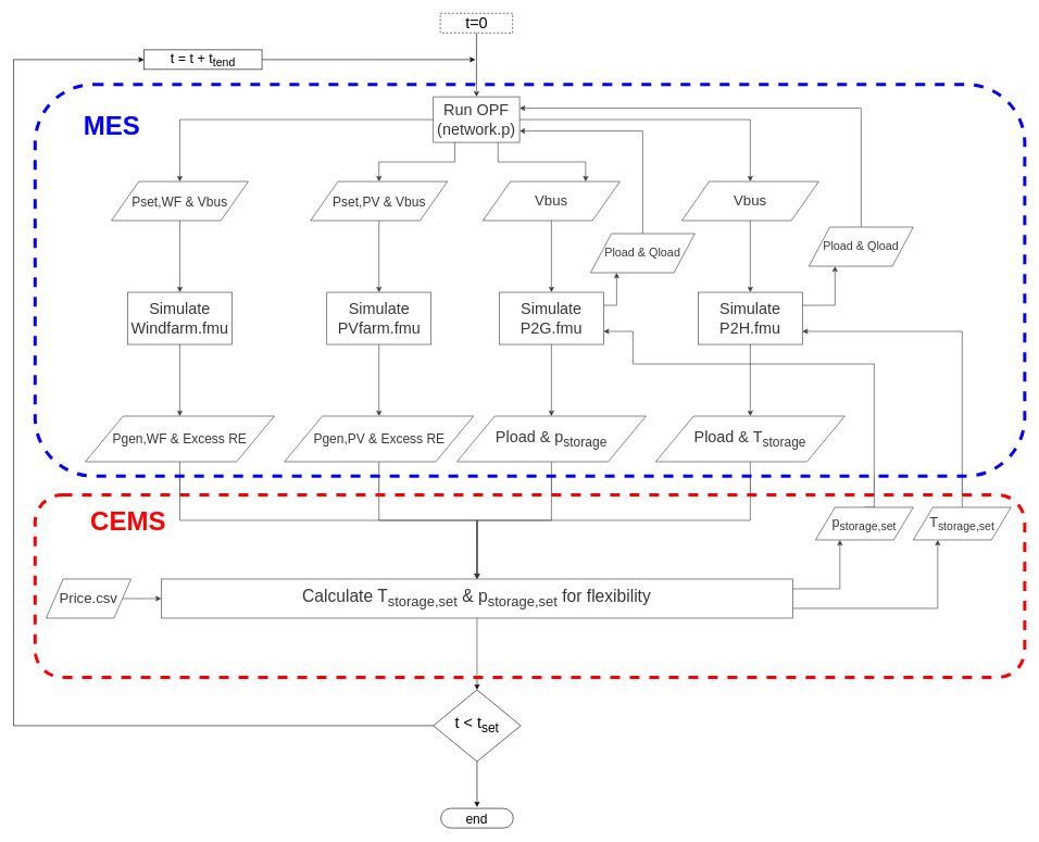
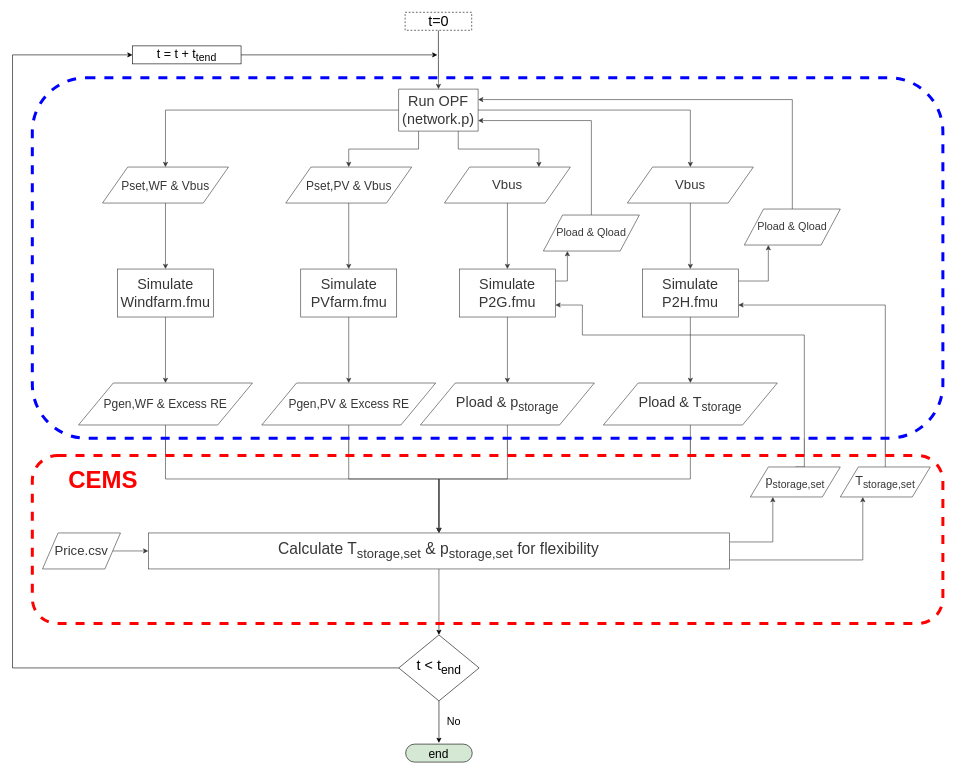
  <mxCell id="0" />
  <mxCell id="1" parent="0" />
  <mxCell id="2" style="edgeStyle=orthogonalEdgeStyle;rounded=0;orthogonalLoop=1;jettySize=auto;html=1;exitX=0;exitY=0.5;exitDx=0;exitDy=0;entryX=0;entryY=0.5;entryDx=0;entryDy=0;labelBackgroundColor=#ffffff;strokeColor=#000000;align=right;" parent="1" source="4" target="6" edge="1"><mxGeometry relative="1" as="geometry"><Array as="points"><mxPoint x="20" y="1113" /><mxPoint x="20" y="91" /></Array></mxGeometry></mxCell>
  <mxCell id="3" value="" style="edgeStyle=orthogonalEdgeStyle;rounded=0;orthogonalLoop=1;jettySize=auto;html=1;labelBackgroundColor=#ffffff;strokeColor=#000000;align=right;" parent="1" source="4" edge="1"><mxGeometry relative="1" as="geometry"><mxPoint x="730.87" y="1238" as="targetPoint" /></mxGeometry></mxCell>
- <mxCell id="4" value="&lt;font style=&quot;font-size: 24px&quot;&gt;t &amp;lt; t&lt;sub&gt;set&lt;/sub&gt;&lt;/font&gt;" style="rhombus;whiteSpace=wrap;html=1;shadow=0;fontFamily=Helvetica;fontSize=12;align=center;strokeWidth=1;spacing=6;spacingTop=-4;" parent="1" vertex="1"><mxGeometry x="663.87" y="1058" width="134" height="110" as="geometry" /></mxCell>
+ <mxCell id="4" value="&lt;font style=&quot;font-size: 24px&quot;&gt;t &amp;lt; t&lt;sub&gt;end&lt;/sub&gt;&lt;/font&gt;" style="rhombus;whiteSpace=wrap;html=1;shadow=0;fontFamily=Helvetica;fontSize=12;align=center;strokeWidth=1;spacing=6;spacingTop=-4;" parent="1" vertex="1"><mxGeometry x="663.87" y="1058" width="134" height="110" as="geometry" /></mxCell>
  <mxCell id="5" style="edgeStyle=orthogonalEdgeStyle;rounded=0;orthogonalLoop=1;jettySize=auto;html=1;exitX=1;exitY=0.5;exitDx=0;exitDy=0;" parent="1" source="6" edge="1"><mxGeometry relative="1" as="geometry"><mxPoint x="728.2" y="91" as="targetPoint" /></mxGeometry></mxCell>
  <mxCell id="6" value="&lt;font style=&quot;font-size: 21px&quot;&gt;t = t + t&lt;sub&gt;tend&lt;/sub&gt;&lt;/font&gt;" style="rounded=0;whiteSpace=wrap;html=1;" parent="1" vertex="1"><mxGeometry x="220" y="76" width="181" height="30" as="geometry" /></mxCell>
  <mxCell id="7" style="edgeStyle=orthogonalEdgeStyle;rounded=0;orthogonalLoop=1;jettySize=auto;html=1;exitX=0.5;exitY=1;exitDx=0;exitDy=0;entryX=0.5;entryY=0;entryDx=0;entryDy=0;labelBackgroundColor=#ffffff;strokeColor=#000000;align=right;" parent="1" source="8" target="45" edge="1"><mxGeometry relative="1" as="geometry" /></mxCell>
  <mxCell id="8" value="&lt;font style=&quot;font-size: 20px&quot;&gt;Pset,WF &amp;amp; Vbus&lt;/font&gt;" style="shape=parallelogram;perimeter=parallelogramPerimeter;whiteSpace=wrap;html=1;" parent="1" vertex="1"><mxGeometry x="170" y="278" width="210" height="60" as="geometry" /></mxCell>
  <mxCell id="9" style="edgeStyle=orthogonalEdgeStyle;rounded=0;orthogonalLoop=1;jettySize=auto;html=1;exitX=0.5;exitY=1;exitDx=0;exitDy=0;entryX=0.5;entryY=0;entryDx=0;entryDy=0;labelBackgroundColor=#ffffff;strokeColor=#000000;align=right;" parent="1" source="10" target="53" edge="1"><mxGeometry relative="1" as="geometry" /></mxCell>
  <mxCell id="10" value="&lt;font style=&quot;font-size: 20px&quot;&gt;Pset,PV &amp;amp; Vbus&lt;/font&gt;" style="shape=parallelogram;perimeter=parallelogramPerimeter;whiteSpace=wrap;html=1;" parent="1" vertex="1"><mxGeometry x="475.5" y="278" width="210" height="60" as="geometry" /></mxCell>
  <mxCell id="11" style="edgeStyle=orthogonalEdgeStyle;rounded=0;orthogonalLoop=1;jettySize=auto;html=1;exitX=0.5;exitY=0;exitDx=0;exitDy=0;entryX=1;entryY=0.75;entryDx=0;entryDy=0;labelBackgroundColor=#ffffff;strokeColor=#000000;align=right;" parent="1" source="12" target="17" edge="1"><mxGeometry relative="1" as="geometry" /></mxCell>
  <mxCell id="12" value="&lt;font style=&quot;font-size: 18px&quot;&gt;Pload &amp;amp; Qload&lt;/font&gt;" style="shape=parallelogram;perimeter=parallelogramPerimeter;whiteSpace=wrap;html=1;" parent="1" vertex="1"><mxGeometry x="905" y="358" width="160" height="60" as="geometry" /></mxCell>
  <mxCell id="13" style="edgeStyle=orthogonalEdgeStyle;rounded=0;orthogonalLoop=1;jettySize=auto;html=1;exitX=0;exitY=0.5;exitDx=0;exitDy=0;labelBackgroundColor=#ffffff;strokeColor=#000000;align=right;" parent="1" source="17" target="8" edge="1"><mxGeometry relative="1" as="geometry" /></mxCell>
  <mxCell id="14" style="edgeStyle=orthogonalEdgeStyle;rounded=0;orthogonalLoop=1;jettySize=auto;html=1;exitX=0.25;exitY=1;exitDx=0;exitDy=0;entryX=0.5;entryY=0;entryDx=0;entryDy=0;labelBackgroundColor=#ffffff;strokeColor=#000000;align=right;" parent="1" source="17" target="10" edge="1"><mxGeometry relative="1" as="geometry" /></mxCell>
  <mxCell id="15" style="edgeStyle=orthogonalEdgeStyle;rounded=0;orthogonalLoop=1;jettySize=auto;html=1;exitX=0.75;exitY=1;exitDx=0;exitDy=0;entryX=0.75;entryY=0;entryDx=0;entryDy=0;labelBackgroundColor=#ffffff;strokeColor=#000000;align=right;" parent="1" source="17" target="21" edge="1"><mxGeometry relative="1" as="geometry" /></mxCell>
  <mxCell id="16" style="edgeStyle=orthogonalEdgeStyle;rounded=0;orthogonalLoop=1;jettySize=auto;html=1;exitX=1;exitY=0.5;exitDx=0;exitDy=0;entryX=0.5;entryY=0;entryDx=0;entryDy=0;labelBackgroundColor=#ffffff;strokeColor=#000000;align=right;" parent="1" source="17" target="23" edge="1"><mxGeometry relative="1" as="geometry" /></mxCell>
  <mxCell id="17" value="&lt;font style=&quot;font-size: 24px&quot;&gt;Run OPF&lt;br&gt;(network.p)&lt;/font&gt;" style="rounded=0;whiteSpace=wrap;html=1;" parent="1" vertex="1"><mxGeometry x="663.875" y="148" width="132.25" height="70" as="geometry" /></mxCell>
  <mxCell id="18" value="" style="edgeStyle=orthogonalEdgeStyle;rounded=0;orthogonalLoop=1;jettySize=auto;html=1;labelBackgroundColor=#ffffff;strokeColor=#000000;align=right;" parent="1" source="19" target="17" edge="1"><mxGeometry relative="1" as="geometry" /></mxCell>
  <mxCell id="19" value="&lt;font style=&quot;font-size: 24px&quot;&gt;t=0&lt;/font&gt;" style="rounded=0;whiteSpace=wrap;html=1;dashed=1;" parent="1" vertex="1"><mxGeometry x="674.5" y="20" width="111" height="30" as="geometry" /></mxCell>
  <mxCell id="20" style="edgeStyle=orthogonalEdgeStyle;rounded=0;orthogonalLoop=1;jettySize=auto;html=1;exitX=0.5;exitY=1;exitDx=0;exitDy=0;entryX=0.5;entryY=0;entryDx=0;entryDy=0;labelBackgroundColor=#ffffff;strokeColor=#000000;align=right;" parent="1" source="21" target="51" edge="1"><mxGeometry relative="1" as="geometry" /></mxCell>
  <mxCell id="21" value="&lt;font style=&quot;font-size: 22px&quot;&gt;Vbus&lt;/font&gt;" style="shape=parallelogram;perimeter=parallelogramPerimeter;whiteSpace=wrap;html=1;" parent="1" vertex="1"><mxGeometry x="740" y="278" width="210" height="60" as="geometry" /></mxCell>
  <mxCell id="22" style="edgeStyle=orthogonalEdgeStyle;rounded=0;orthogonalLoop=1;jettySize=auto;html=1;exitX=0.5;exitY=1;exitDx=0;exitDy=0;entryX=0.5;entryY=0;entryDx=0;entryDy=0;labelBackgroundColor=#ffffff;strokeColor=#000000;align=right;" parent="1" source="23" target="48" edge="1"><mxGeometry relative="1" as="geometry" /></mxCell>
  <mxCell id="23" value="&lt;font style=&quot;font-size: 22px&quot;&gt;Vbus&lt;/font&gt;" style="shape=parallelogram;perimeter=parallelogramPerimeter;whiteSpace=wrap;html=1;" parent="1" vertex="1"><mxGeometry x="1045" y="278" width="210" height="60" as="geometry" /></mxCell>
  <mxCell id="24" style="edgeStyle=orthogonalEdgeStyle;rounded=0;orthogonalLoop=1;jettySize=auto;html=1;exitX=0.5;exitY=0;exitDx=0;exitDy=0;entryX=1;entryY=0.25;entryDx=0;entryDy=0;labelBackgroundColor=#ffffff;strokeColor=#000000;align=right;" parent="1" source="25" target="17" edge="1"><mxGeometry relative="1" as="geometry" /></mxCell>
  <mxCell id="25" value="&lt;font style=&quot;font-size: 18px&quot;&gt;Pload &amp;amp; Qload&lt;/font&gt;" style="shape=parallelogram;perimeter=parallelogramPerimeter;whiteSpace=wrap;html=1;" parent="1" vertex="1"><mxGeometry x="1240" y="348" width="160" height="60" as="geometry" /></mxCell>
  <mxCell id="26" style="edgeStyle=orthogonalEdgeStyle;rounded=0;orthogonalLoop=1;jettySize=auto;html=1;exitX=0.5;exitY=1;exitDx=0;exitDy=0;entryX=0.5;entryY=0;entryDx=0;entryDy=0;labelBackgroundColor=#ffffff;strokeColor=#000000;align=right;" parent="1" source="27" target="37" edge="1"><mxGeometry relative="1" as="geometry" /></mxCell>
  <mxCell id="27" value="&lt;div&gt;&lt;font style=&quot;font-size: 20px&quot;&gt;Pgen,WF &amp;amp; Excess RE&lt;/font&gt;&lt;/div&gt;" style="shape=parallelogram;perimeter=parallelogramPerimeter;whiteSpace=wrap;html=1;align=center;" parent="1" vertex="1"><mxGeometry x="130" y="638" width="290" height="70" as="geometry" /></mxCell>
  <mxCell id="28" style="edgeStyle=orthogonalEdgeStyle;rounded=0;orthogonalLoop=1;jettySize=auto;html=1;exitX=0.5;exitY=1;exitDx=0;exitDy=0;entryX=0.5;entryY=0;entryDx=0;entryDy=0;labelBackgroundColor=#ffffff;strokeColor=#000000;align=right;" parent="1" source="29" target="37" edge="1"><mxGeometry relative="1" as="geometry" /></mxCell>
  <mxCell id="29" value="&lt;font style=&quot;font-size: 20px&quot;&gt;Pgen,PV &amp;amp; Excess RE&lt;/font&gt;" style="shape=parallelogram;perimeter=parallelogramPerimeter;whiteSpace=wrap;html=1;" parent="1" vertex="1"><mxGeometry x="435.5" y="638" width="290" height="70" as="geometry" /></mxCell>
  <mxCell id="30" style="edgeStyle=orthogonalEdgeStyle;rounded=0;orthogonalLoop=1;jettySize=auto;html=1;exitX=0.5;exitY=1;exitDx=0;exitDy=0;entryX=0.5;entryY=0;entryDx=0;entryDy=0;labelBackgroundColor=#ffffff;strokeColor=#000000;align=right;" parent="1" source="31" target="37" edge="1"><mxGeometry relative="1" as="geometry" /></mxCell>
  <mxCell id="31" value="&lt;font style=&quot;font-size: 24px&quot;&gt;Pload &amp;amp; p&lt;sub&gt;storage&lt;/sub&gt;&lt;/font&gt;" style="shape=parallelogram;perimeter=parallelogramPerimeter;whiteSpace=wrap;html=1;" parent="1" vertex="1"><mxGeometry x="700" y="638" width="290" height="70" as="geometry" /></mxCell>
  <mxCell id="32" style="edgeStyle=orthogonalEdgeStyle;rounded=0;orthogonalLoop=1;jettySize=auto;html=1;exitX=0.5;exitY=1;exitDx=0;exitDy=0;entryX=0.5;entryY=0;entryDx=0;entryDy=0;labelBackgroundColor=#ffffff;strokeColor=#000000;align=right;" parent="1" source="33" target="37" edge="1"><mxGeometry relative="1" as="geometry" /></mxCell>
  <mxCell id="33" value="&lt;font style=&quot;font-size: 24px&quot;&gt;Pload &amp;amp; T&lt;sub&gt;storage&lt;/sub&gt;&lt;/font&gt;" style="shape=parallelogram;perimeter=parallelogramPerimeter;whiteSpace=wrap;html=1;" parent="1" vertex="1"><mxGeometry x="1005" y="638" width="290" height="70" as="geometry" /></mxCell>
  <mxCell id="34" style="edgeStyle=orthogonalEdgeStyle;rounded=0;orthogonalLoop=1;jettySize=auto;html=1;exitX=1;exitY=0.25;exitDx=0;exitDy=0;entryX=0.25;entryY=1;entryDx=0;entryDy=0;labelBackgroundColor=#ffffff;strokeColor=#000000;align=right;" parent="1" source="37" target="41" edge="1"><mxGeometry relative="1" as="geometry" /></mxCell>
  <mxCell id="35" style="edgeStyle=orthogonalEdgeStyle;rounded=0;orthogonalLoop=1;jettySize=auto;html=1;exitX=1;exitY=0.75;exitDx=0;exitDy=0;entryX=0.25;entryY=1;entryDx=0;entryDy=0;labelBackgroundColor=#ffffff;strokeColor=#000000;align=right;" parent="1" source="37" target="39" edge="1"><mxGeometry relative="1" as="geometry" /></mxCell>
  <mxCell id="36" style="edgeStyle=orthogonalEdgeStyle;rounded=0;orthogonalLoop=1;jettySize=auto;html=1;exitX=0.5;exitY=1;exitDx=0;exitDy=0;entryX=0.5;entryY=0;entryDx=0;entryDy=0;labelBackgroundColor=#ffffff;strokeColor=#000000;align=right;" parent="1" source="37" target="4" edge="1"><mxGeometry relative="1" as="geometry" /></mxCell>
  <mxCell id="37" value="&lt;font style=&quot;font-size: 26px&quot;&gt;Calculate T&lt;sub&gt;storage,set&lt;/sub&gt; &amp;amp; p&lt;sub&gt;storage,set&lt;/sub&gt; for flexibility&lt;/font&gt;" style="rounded=0;whiteSpace=wrap;html=1;spacing=4;" parent="1" vertex="1"><mxGeometry x="246.37" y="888" width="969" height="60" as="geometry" /></mxCell>
  <mxCell id="38" style="edgeStyle=orthogonalEdgeStyle;rounded=0;orthogonalLoop=1;jettySize=auto;html=1;exitX=0.5;exitY=0;exitDx=0;exitDy=0;entryX=1;entryY=0.75;entryDx=0;entryDy=0;labelBackgroundColor=#ffffff;strokeColor=#000000;align=right;" parent="1" source="39" target="48" edge="1"><mxGeometry relative="1" as="geometry" /></mxCell>
  <mxCell id="39" value="&lt;font style=&quot;font-size: 21px&quot;&gt;T&lt;sub&gt;storage,set&lt;/sub&gt;&lt;/font&gt;" style="shape=parallelogram;perimeter=parallelogramPerimeter;whiteSpace=wrap;html=1;" parent="1" vertex="1"><mxGeometry x="1400" y="778" width="150" height="50" as="geometry" /></mxCell>
  <mxCell id="40" style="edgeStyle=orthogonalEdgeStyle;rounded=0;orthogonalLoop=1;jettySize=auto;html=1;exitX=0.5;exitY=0;exitDx=0;exitDy=0;entryX=1;entryY=0.75;entryDx=0;entryDy=0;labelBackgroundColor=#ffffff;strokeColor=#000000;align=right;" parent="1" source="41" target="51" edge="1"><mxGeometry relative="1" as="geometry"><Array as="points"><mxPoint x="1340" y="778" /><mxPoint x="1340" y="558" /><mxPoint x="970" y="558" /><mxPoint x="970" y="508" /></Array></mxGeometry></mxCell>
  <mxCell id="41" value="&lt;font style=&quot;font-size: 21px&quot;&gt;p&lt;sub&gt;storage,set&lt;/sub&gt;&lt;/font&gt;" style="shape=parallelogram;perimeter=parallelogramPerimeter;whiteSpace=wrap;html=1;" parent="1" vertex="1"><mxGeometry x="1250" y="778" width="150" height="50" as="geometry" /></mxCell>
  <mxCell id="42" value="" style="edgeStyle=orthogonalEdgeStyle;rounded=0;orthogonalLoop=1;jettySize=auto;html=1;labelBackgroundColor=#ffffff;strokeColor=#000000;align=right;fontColor=#000000;" parent="1" source="43" target="37" edge="1"><mxGeometry relative="1" as="geometry" /></mxCell>
  <mxCell id="43" value="&lt;font style=&quot;font-size: 22px&quot;&gt;Price.csv&lt;/font&gt;" style="shape=parallelogram;perimeter=parallelogramPerimeter;whiteSpace=wrap;html=1;" parent="1" vertex="1"><mxGeometry x="70" y="888" width="130" height="60" as="geometry" /></mxCell>
  <mxCell id="44" style="edgeStyle=orthogonalEdgeStyle;rounded=0;orthogonalLoop=1;jettySize=auto;html=1;exitX=0.5;exitY=1;exitDx=0;exitDy=0;entryX=0.5;entryY=0;entryDx=0;entryDy=0;labelBackgroundColor=#ffffff;strokeColor=#000000;align=right;" parent="1" source="45" target="27" edge="1"><mxGeometry relative="1" as="geometry" /></mxCell>
  <mxCell id="45" value="&lt;font style=&quot;font-size: 24px&quot;&gt;Simulate Windfarm.fmu&lt;/font&gt;" style="rounded=0;whiteSpace=wrap;html=1;aspect=fixed;" parent="1" vertex="1"><mxGeometry x="195" y="448" width="160" height="80" as="geometry" /></mxCell>
  <mxCell id="46" style="edgeStyle=orthogonalEdgeStyle;rounded=0;orthogonalLoop=1;jettySize=auto;html=1;exitX=1;exitY=0.25;exitDx=0;exitDy=0;entryX=0.25;entryY=1;entryDx=0;entryDy=0;labelBackgroundColor=#ffffff;strokeColor=#000000;align=right;" parent="1" source="48" target="25" edge="1"><mxGeometry relative="1" as="geometry" /></mxCell>
  <mxCell id="47" style="edgeStyle=orthogonalEdgeStyle;rounded=0;orthogonalLoop=1;jettySize=auto;html=1;exitX=0.5;exitY=1;exitDx=0;exitDy=0;labelBackgroundColor=#ffffff;strokeColor=#000000;align=right;" parent="1" source="48" target="33" edge="1"><mxGeometry relative="1" as="geometry" /></mxCell>
  <mxCell id="48" value="&lt;font style=&quot;font-size: 24px&quot;&gt;Simulate P2H.fmu&lt;/font&gt;" style="rounded=0;whiteSpace=wrap;html=1;aspect=fixed;" parent="1" vertex="1"><mxGeometry x="1070" y="448" width="160" height="80" as="geometry" /></mxCell>
  <mxCell id="49" style="edgeStyle=orthogonalEdgeStyle;rounded=0;orthogonalLoop=1;jettySize=auto;html=1;exitX=1;exitY=0.25;exitDx=0;exitDy=0;entryX=0.25;entryY=1;entryDx=0;entryDy=0;labelBackgroundColor=#ffffff;strokeColor=#000000;align=right;" parent="1" source="51" target="12" edge="1"><mxGeometry relative="1" as="geometry" /></mxCell>
  <mxCell id="50" style="edgeStyle=orthogonalEdgeStyle;rounded=0;orthogonalLoop=1;jettySize=auto;html=1;exitX=0.5;exitY=1;exitDx=0;exitDy=0;entryX=0.5;entryY=0;entryDx=0;entryDy=0;labelBackgroundColor=#ffffff;strokeColor=#000000;align=right;" parent="1" source="51" target="31" edge="1"><mxGeometry relative="1" as="geometry" /></mxCell>
  <mxCell id="51" value="&lt;font style=&quot;font-size: 24px&quot;&gt;Simulate P2G.fmu&lt;/font&gt;" style="rounded=0;whiteSpace=wrap;html=1;aspect=fixed;" parent="1" vertex="1"><mxGeometry x="765" y="448" width="160" height="80" as="geometry" /></mxCell>
  <mxCell id="52" style="edgeStyle=orthogonalEdgeStyle;rounded=0;orthogonalLoop=1;jettySize=auto;html=1;exitX=0.5;exitY=1;exitDx=0;exitDy=0;entryX=0.5;entryY=0;entryDx=0;entryDy=0;labelBackgroundColor=#ffffff;strokeColor=#000000;align=right;" parent="1" source="53" target="29" edge="1"><mxGeometry relative="1" as="geometry" /></mxCell>
  <mxCell id="53" value="&lt;font style=&quot;font-size: 24px&quot;&gt;Simulate PVfarm.fmu&lt;/font&gt;" style="rounded=0;whiteSpace=wrap;html=1;aspect=fixed;" parent="1" vertex="1"><mxGeometry x="500.5" y="448" width="160" height="80" as="geometry" /></mxCell>
+ <mxCell id="54" value="&lt;font style=&quot;font-size: 18px&quot;&gt;No&lt;/font&gt;" style="text;html=1;strokeColor=none;fillColor=none;align=center;verticalAlign=middle;whiteSpace=wrap;rounded=0;" parent="1" vertex="1"><mxGeometry x="725.5" y="1187" width="60" height="30" as="geometry" /></mxCell>
  <mxCell id="55" value="" style="rounded=1;whiteSpace=wrap;html=1;fillOpacity=21;strokeOpacity=100;dashed=1;strokeWidth=5;overflow=hidden;strokeColor=#FF0000;" parent="1" vertex="1"><mxGeometry x="53" y="759" width="1518" height="280" as="geometry" /></mxCell>
- <mxCell id="56" value="&lt;font color=&quot;#ff0000&quot; size=&quot;1&quot;&gt;&lt;b style=&quot;font-size: 40px&quot;&gt;CEMS&lt;/b&gt;&lt;/font&gt;" style="text;html=1;strokeColor=none;fillColor=none;align=center;verticalAlign=middle;whiteSpace=wrap;rounded=0;" parent="1" vertex="1"><mxGeometry x="121.37" y="768" width="150" height="60" as="geometry" /></mxCell>
+ <mxCell id="56" value="&lt;font color=&quot;#ff0000&quot; size=&quot;1&quot;&gt;&lt;b style=&quot;font-size: 40px&quot;&gt;CEMS&lt;/b&gt;&lt;/font&gt;" style="text;html=1;strokeColor=none;fillColor=none;align=center;verticalAlign=middle;whiteSpace=wrap;rounded=0;" parent="1" vertex="1"><mxGeometry x="96.37" y="768" width="150" height="60" as="geometry" /></mxCell>
  <mxCell id="57" value="" style="rounded=1;whiteSpace=wrap;html=1;fillOpacity=21;strokeOpacity=100;dashed=1;strokeWidth=5;overflow=hidden;strokeColor=#0000FF;" parent="1" vertex="1"><mxGeometry x="53" y="129" width="1518" height="601" as="geometry" /></mxCell>
- <mxCell id="58" value="&lt;font size=&quot;1&quot; color=&quot;#0000ff&quot;&gt;&lt;b style=&quot;font-size: 40px&quot;&gt;MES&lt;/b&gt;&lt;/font&gt;" style="text;html=1;strokeColor=none;fillColor=none;align=center;verticalAlign=middle;whiteSpace=wrap;rounded=0;" parent="1" vertex="1"><mxGeometry x="96.37" y="162" width="150" height="60" as="geometry" /></mxCell>
- <mxCell id="59" value="&lt;font style=&quot;font-size: 20px&quot;&gt;end&lt;/font&gt;" style="whiteSpace=wrap;html=1;rounded=1;arcSize=50;align=center;" vertex="1" parent="1"><mxGeometry x="675.37" y="1240" width="111" height="30" as="geometry" /></mxCell>
+ <mxCell id="59" value="&lt;font style=&quot;font-size: 20px&quot;&gt;end&lt;/font&gt;" style="whiteSpace=wrap;html=1;rounded=1;arcSize=50;align=center;fillColor=#d5e8d4;" vertex="1" parent="1"><mxGeometry x="675.37" y="1240" width="111" height="30" as="geometry" /></mxCell>
